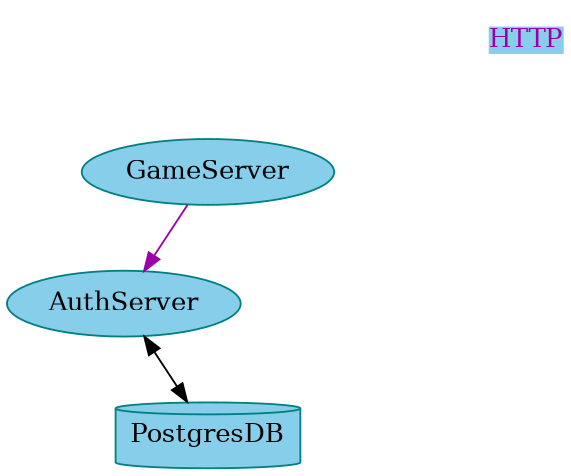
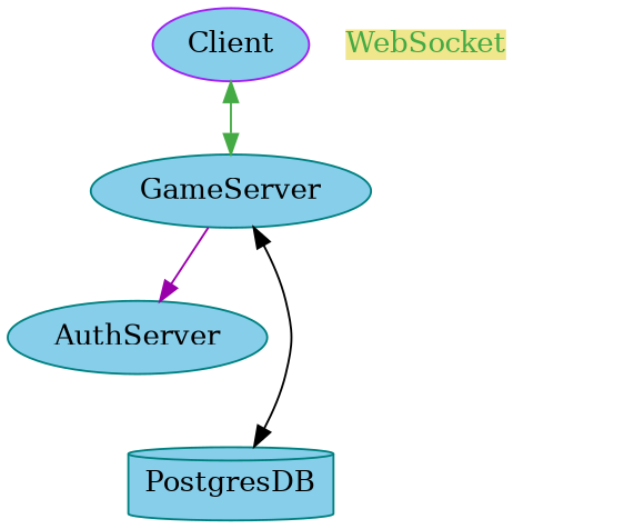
  digraph {
    node [color=teal fillcolor=skyblue style=filled]
    edge [dir=both]
    GameServer
    AuthServer
    PostgresDB [shape=cylinder]
-   HTTP [color=red fontcolor="#9900aa" shape=plain]
+   Client [color=purple]
+   WebSocket [fillcolor=khaki fontcolor="#44aa44" shape=plain]
    GameServer -> AuthServer [color="#9900aa" dir=""]
-   AuthServer -> PostgresDB
+   GameServer -> PostgresDB
+   Client -> GameServer [color="#44aa44"]
  }
